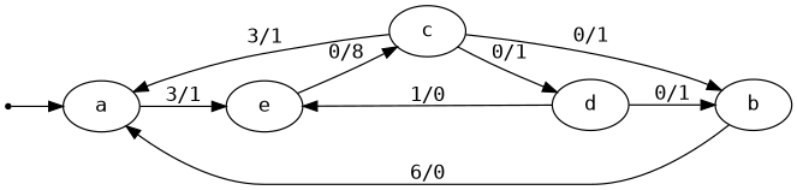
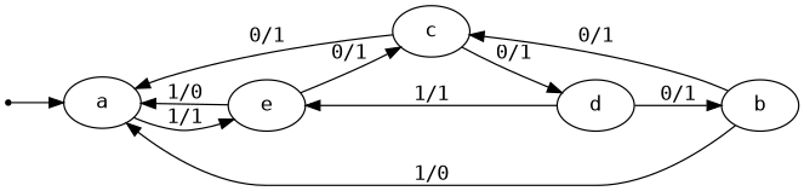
  digraph {
    fontname="DejaVu Sans Mono"
    rankdir=LR
    node [fontname="DejaVu Sans Mono"]
    edge [fontname="DejaVu Sans Mono"]
    INIT [shape=point]
    n2 [label=a]
    n3 [label=e]
    n4 [label=c]
    n5 [label=d]
    n6 [label=b]
    INIT -> n2
-   n2 -> n3 [label="3/1"]
-   n3 -> n4 [label="0/8"]
-   n4 -> n2 [label="3/1"]
+   n2 -> n3 [label="1/1"]
+   n3 -> n2 [label="1/0"]
+   n3 -> n4 [label="0/1"]
+   n4 -> n2 [label="0/1"]
    n4 -> n5 [label="0/1"]
-   n5 -> n3 [label="1/0"]
+   n5 -> n3 [label="1/1"]
    n5 -> n6 [label="0/1"]
-   n6 -> n2 [label="6/0"]
-   n4 -> n6 [label="0/1"]
+   n6 -> n2 [label="1/0"]
+   n6 -> n4 [label="0/1"]
  }
